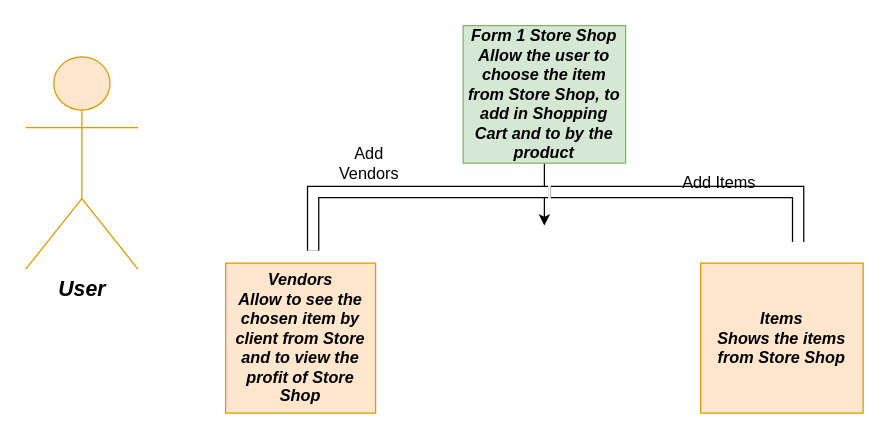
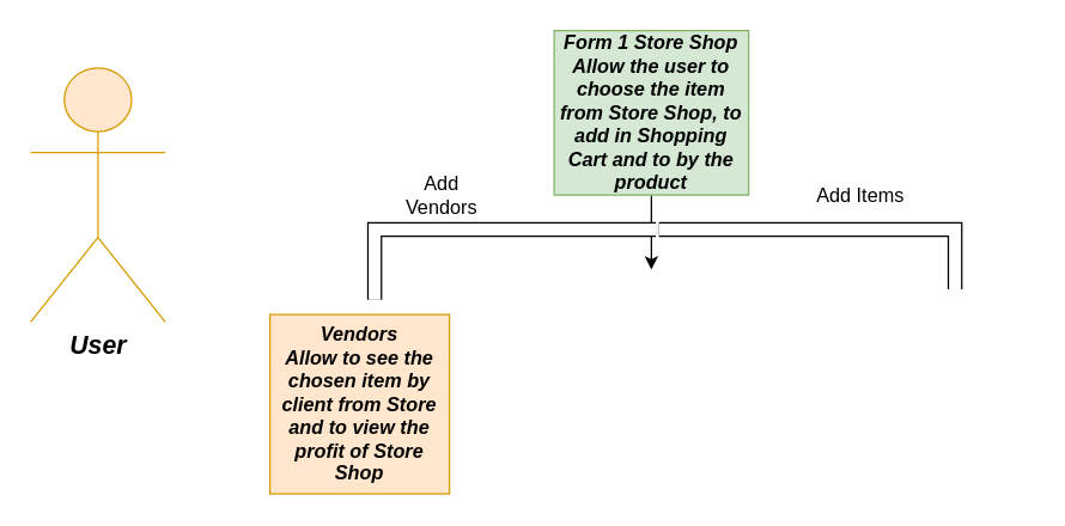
  <mxCell id="0" />
  <mxCell id="1" parent="0" />
  <mxCell id="2" value="User" style="shape=umlActor;verticalLabelPosition=bottom;labelBackgroundColor=#ffffff;verticalAlign=top;html=1;outlineConnect=0;fontStyle=3;fontSize=17;fillColor=#ffe6cc;strokeColor=#d79b00;" vertex="1" parent="1"><mxGeometry x="20" y="45" width="90" height="170" as="geometry" /></mxCell>
  <mxCell id="3" value="" style="edgeStyle=orthogonalEdgeStyle;rounded=0;orthogonalLoop=1;jettySize=auto;html=1;fontSize=13;" edge="1" parent="1" source="4"><mxGeometry relative="1" as="geometry"><mxPoint x="435" y="180" as="targetPoint" /></mxGeometry></mxCell>
  <mxCell id="4" value="Form 1 Store Shop&lt;br style=&quot;font-size: 13px&quot;&gt;Allow the user to choose the item from Store Shop, to add in Shopping Cart and to by the product" style="rounded=0;whiteSpace=wrap;html=1;fillColor=#d5e8d4;strokeColor=#82b366;fontStyle=3;fontSize=13;" vertex="1" parent="1"><mxGeometry x="370" y="20" width="130" height="110" as="geometry" /></mxCell>
  <mxCell id="5" value="Vendors&lt;br&gt;Allow to see the chosen item by client from Store and to view the profit of Store Shop" style="rounded=0;whiteSpace=wrap;html=1;fontSize=13;fillColor=#ffe6cc;strokeColor=#d79b00;fontStyle=3" vertex="1" parent="1"><mxGeometry x="180" y="210" width="120" height="120" as="geometry" /></mxCell>
  <mxCell id="6" value="" style="shape=filledEdge;rounded=0;fixDash=1;endArrow=none;strokeWidth=10;fillColor=#ffffff;edgeStyle=orthogonalEdgeStyle;fontSize=13;" edge="1" parent="1"><mxGeometry width="60" height="40" relative="1" as="geometry"><mxPoint x="250" y="200" as="sourcePoint" /><mxPoint x="438" y="153" as="targetPoint" /><Array as="points"><mxPoint x="250" y="153" /></Array></mxGeometry></mxCell>
  <mxCell id="7" value="Add Vendors" style="text;html=1;strokeColor=none;fillColor=none;align=center;verticalAlign=middle;whiteSpace=wrap;rounded=0;fontSize=13;" vertex="1" parent="1"><mxGeometry x="260" y="120" width="70" height="20" as="geometry" /></mxCell>
- <mxCell id="8" value="Items&lt;br&gt;Shows the items from Store Shop&lt;br&gt;" style="rounded=0;whiteSpace=wrap;html=1;fontSize=13;fillColor=#ffe6cc;strokeColor=#d79b00;fontStyle=3" vertex="1" parent="1"><mxGeometry x="560" y="210" width="130" height="120" as="geometry" /></mxCell>
  <mxCell id="9" value="" style="shape=filledEdge;rounded=0;fixDash=1;endArrow=none;strokeWidth=10;fillColor=#ffffff;edgeStyle=orthogonalEdgeStyle;fontSize=13;" edge="1" parent="1"><mxGeometry width="60" height="40" relative="1" as="geometry"><mxPoint x="440" y="153" as="sourcePoint" /><mxPoint x="638" y="193" as="targetPoint" /><Array as="points"><mxPoint x="638" y="153" /></Array></mxGeometry></mxCell>
- <mxCell id="10" value="Add Items" style="text;html=1;strokeColor=none;fillColor=none;align=center;verticalAlign=middle;whiteSpace=wrap;rounded=0;fontSize=13;" vertex="1" parent="1"><mxGeometry x="540" y="135" width="70" height="20" as="geometry" /></mxCell>
+ <mxCell id="10" value="Add Items" style="text;html=1;strokeColor=none;fillColor=none;align=center;verticalAlign=middle;whiteSpace=wrap;rounded=0;fontSize=13;" vertex="1" parent="1"><mxGeometry x="540" y="120" width="70" height="20" as="geometry" /></mxCell>
